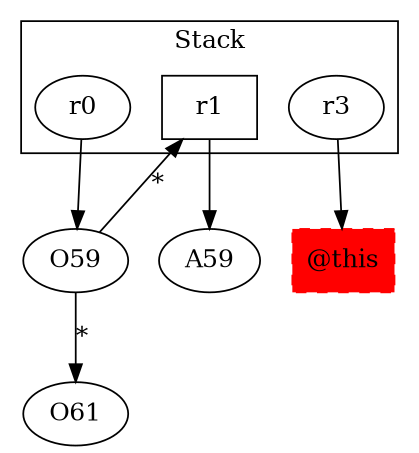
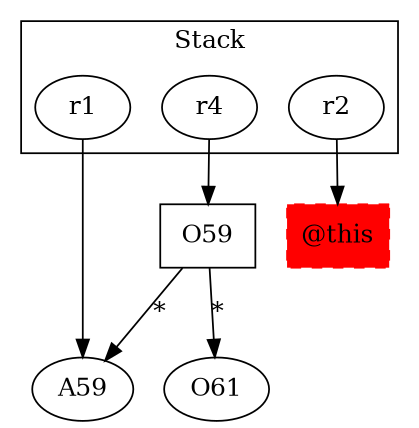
  digraph {
    rankDir=LR
-   r1 [shape=box]
-   r0
-   r3
+   r1
+   r0 [label=r4]
+   r3 [label=r2]
    A59 [shape=ellipse]
-   O59 [shape=ellipse]
+   O59 [shape=box]
    "@this" [color=red shape=box style="filled,dashed"]
    O61 [shape=ellipse]
    subgraph cluster_1 {
      label=Stack
      r1
      r0
      r3
    }
    r1 -> A59
    r0 -> O59
    r3 -> "@this"
-   O59 -> r1 [label="*" weight=0.2]
+   O59 -> A59 [label="*" weight=0.2]
    O59 -> O61 [label="*" weight=0.2]
  }
